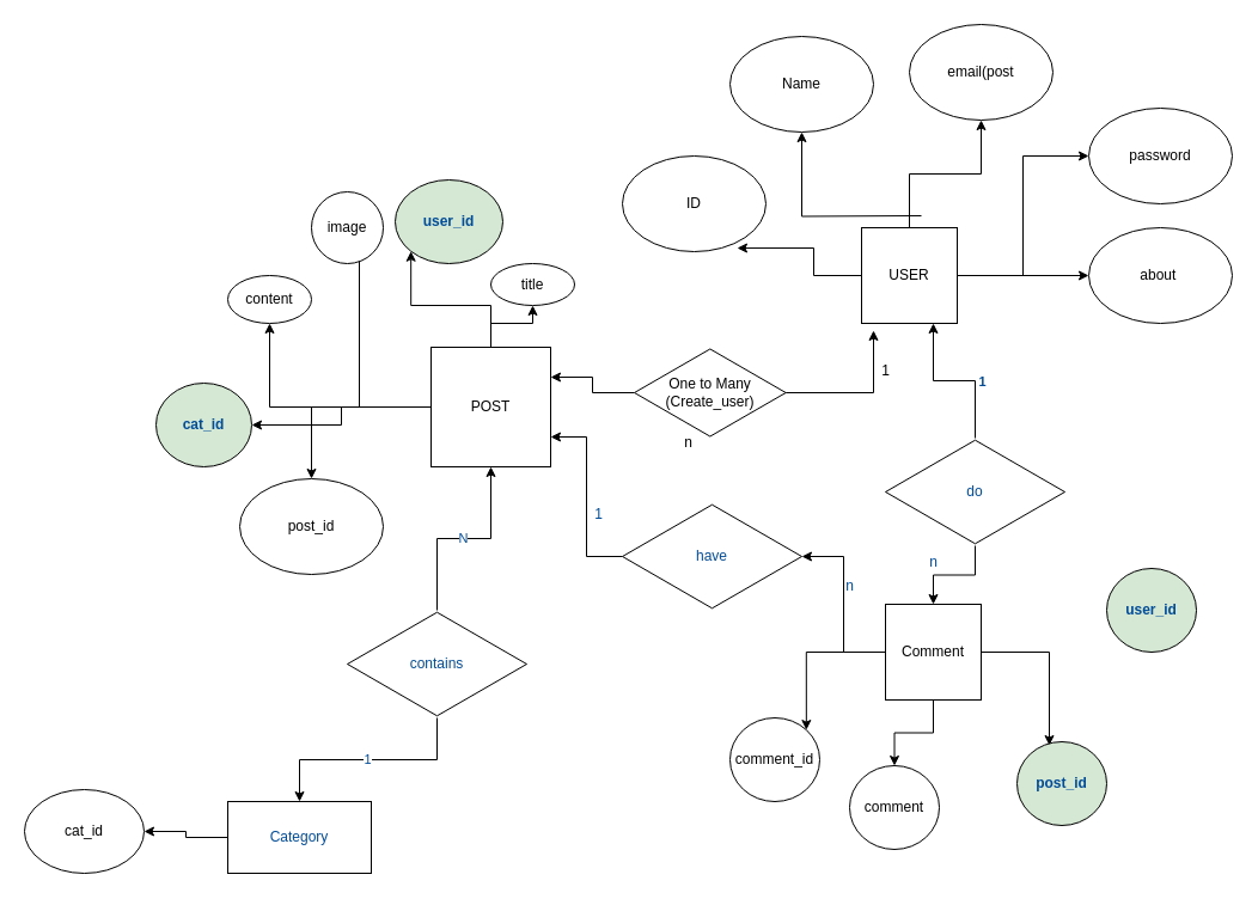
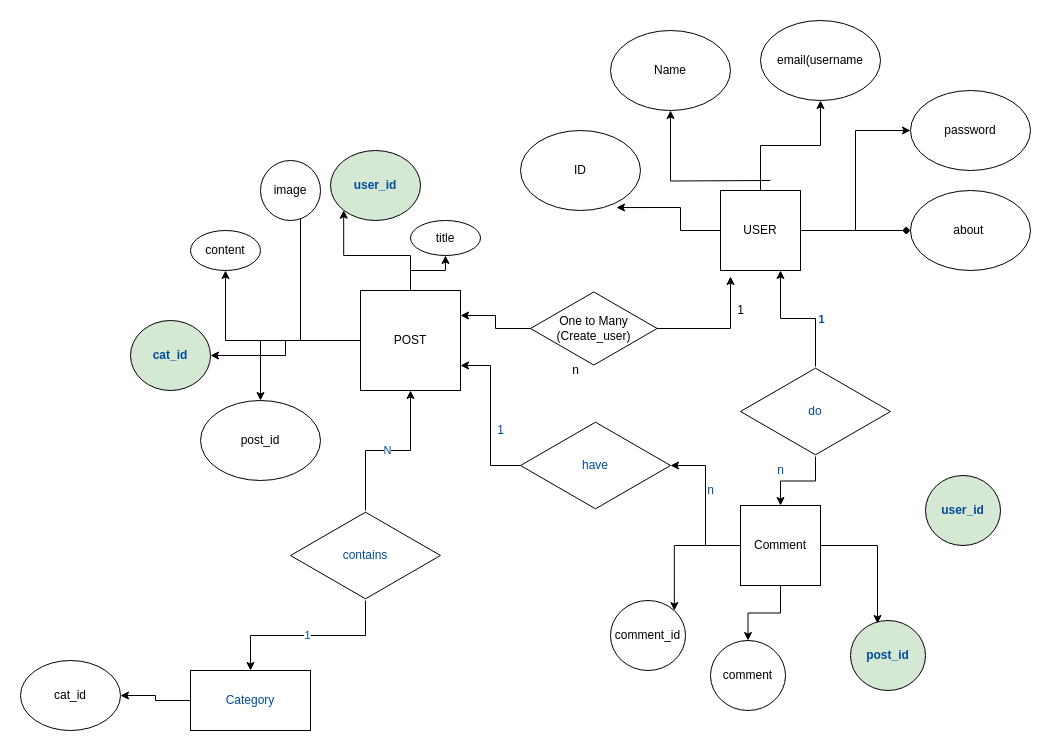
  <mxCell id="0" />
  <mxCell id="1" parent="0" />
  <mxCell id="2" style="edgeStyle=orthogonalEdgeStyle;rounded=0;orthogonalLoop=1;jettySize=auto;html=1;" edge="1" parent="1" target="10"><mxGeometry relative="1" as="geometry"><mxPoint x="770" y="180" as="sourcePoint" /></mxGeometry></mxCell>
  <mxCell id="3" style="edgeStyle=orthogonalEdgeStyle;rounded=0;orthogonalLoop=1;jettySize=auto;html=1;entryX=0.8;entryY=0.963;entryDx=0;entryDy=0;entryPerimeter=0;" edge="1" parent="1" source="7" target="8"><mxGeometry relative="1" as="geometry" /></mxCell>
  <mxCell id="4" style="edgeStyle=orthogonalEdgeStyle;rounded=0;orthogonalLoop=1;jettySize=auto;html=1;" edge="1" parent="1" source="7" target="11"><mxGeometry relative="1" as="geometry" /></mxCell>
  <mxCell id="5" style="edgeStyle=orthogonalEdgeStyle;rounded=0;orthogonalLoop=1;jettySize=auto;html=1;entryX=0;entryY=0.5;entryDx=0;entryDy=0;" edge="1" parent="1" source="7" target="9"><mxGeometry relative="1" as="geometry" /></mxCell>
- <mxCell id="6" style="edgeStyle=orthogonalEdgeStyle;rounded=0;orthogonalLoop=1;jettySize=auto;html=1;" edge="1" parent="1" source="7" target="12"><mxGeometry relative="1" as="geometry" /></mxCell>
+ <mxCell id="6" style="edgeStyle=orthogonalEdgeStyle;rounded=0;orthogonalLoop=1;jettySize=auto;html=1;endArrow=diamond;" edge="1" parent="1" source="7" target="12"><mxGeometry relative="1" as="geometry" /></mxCell>
  <mxCell id="7" value="USER" style="whiteSpace=wrap;html=1;aspect=fixed;" vertex="1" parent="1"><mxGeometry x="720" y="190" width="80" height="80" as="geometry" /></mxCell>
  <mxCell id="8" value="ID" style="ellipse;whiteSpace=wrap;html=1;" vertex="1" parent="1"><mxGeometry x="520" y="130" width="120" height="80" as="geometry" /></mxCell>
  <mxCell id="9" value="password&lt;span style=&quot;caret-color: rgba(0, 0, 0, 0); color: rgba(0, 0, 0, 0); font-family: monospace; font-size: 0px; text-align: start;&quot;&gt;%3CmxGraphModel%3E%3Croot%3E%3CmxCell%20id%3D%220%22%2F%3E%3CmxCell%20id%3D%221%22%20parent%3D%220%22%2F%3E%3CmxCell%20id%3D%222%22%20value%3D%22%22%20style%3D%22ellipse%3BwhiteSpace%3Dwrap%3Bhtml%3D1%3B%22%20vertex%3D%221%22%20parent%3D%221%22%3E%3CmxGeometry%20x%3D%2220%22%20y%3D%22100%22%20width%3D%22120%22%20height%3D%2280%22%20as%3D%22geometry%22%2F%3E%3C%2FmxCell%3E%3C%2Froot%3E%3C%2FmxGraphModel%3E&lt;/span&gt;" style="ellipse;whiteSpace=wrap;html=1;" vertex="1" parent="1"><mxGeometry x="910" y="90" width="120" height="80" as="geometry" /></mxCell>
  <mxCell id="10" value="Name" style="ellipse;whiteSpace=wrap;html=1;" vertex="1" parent="1"><mxGeometry x="610" y="30" width="120" height="80" as="geometry" /></mxCell>
- <mxCell id="11" value="email(post" style="ellipse;whiteSpace=wrap;html=1;" vertex="1" parent="1"><mxGeometry x="760" y="20" width="120" height="80" as="geometry" /></mxCell>
+ <mxCell id="11" value="email(username" style="ellipse;whiteSpace=wrap;html=1;" vertex="1" parent="1"><mxGeometry x="760" y="20" width="120" height="80" as="geometry" /></mxCell>
  <mxCell id="12" value="about&amp;nbsp;" style="ellipse;whiteSpace=wrap;html=1;" vertex="1" parent="1"><mxGeometry x="910" y="190" width="120" height="80" as="geometry" /></mxCell>
  <mxCell id="13" style="edgeStyle=orthogonalEdgeStyle;rounded=0;orthogonalLoop=1;jettySize=auto;html=1;" edge="1" parent="1" source="19" target="24"><mxGeometry relative="1" as="geometry" /></mxCell>
  <mxCell id="14" style="edgeStyle=orthogonalEdgeStyle;rounded=0;orthogonalLoop=1;jettySize=auto;html=1;" edge="1" parent="1" source="19" target="22"><mxGeometry relative="1" as="geometry" /></mxCell>
  <mxCell id="15" style="edgeStyle=orthogonalEdgeStyle;rounded=0;orthogonalLoop=1;jettySize=auto;html=1;entryX=0;entryY=0.5;entryDx=0;entryDy=0;" edge="1" parent="1" source="19" target="21"><mxGeometry relative="1" as="geometry"><Array as="points"><mxPoint x="300" y="340" /><mxPoint x="300" y="190" /></Array></mxGeometry></mxCell>
  <mxCell id="16" style="edgeStyle=orthogonalEdgeStyle;rounded=0;orthogonalLoop=1;jettySize=auto;html=1;entryX=0;entryY=1;entryDx=0;entryDy=0;" edge="1" parent="1" source="19" target="20"><mxGeometry relative="1" as="geometry" /></mxCell>
  <mxCell id="17" style="edgeStyle=orthogonalEdgeStyle;rounded=0;orthogonalLoop=1;jettySize=auto;html=1;" edge="1" parent="1" source="19" target="23"><mxGeometry relative="1" as="geometry" /></mxCell>
  <mxCell id="18" style="edgeStyle=orthogonalEdgeStyle;rounded=0;orthogonalLoop=1;jettySize=auto;html=1;entryX=1;entryY=0.5;entryDx=0;entryDy=0;fontColor=#004C99;" edge="1" parent="1" source="19" target="55"><mxGeometry relative="1" as="geometry" /></mxCell>
  <mxCell id="19" value="POST" style="whiteSpace=wrap;html=1;aspect=fixed;" vertex="1" parent="1"><mxGeometry x="360" y="290" width="100" height="100" as="geometry" /></mxCell>
  <mxCell id="20" value="&lt;b&gt;&lt;font color=&quot;#004c99&quot;&gt;user_id&lt;/font&gt;&lt;/b&gt;" style="ellipse;whiteSpace=wrap;html=1;fillColor=#D5E8D4;" vertex="1" parent="1"><mxGeometry x="330" y="150" width="90" height="70" as="geometry" /></mxCell>
  <mxCell id="21" value="image" style="ellipse;whiteSpace=wrap;html=1;" vertex="1" parent="1"><mxGeometry x="260" y="160" width="60" height="60" as="geometry" /></mxCell>
  <mxCell id="22" value="content" style="ellipse;whiteSpace=wrap;html=1;" vertex="1" parent="1"><mxGeometry x="190" y="230" width="70" height="40" as="geometry" /></mxCell>
  <mxCell id="23" value="title" style="ellipse;whiteSpace=wrap;html=1;" vertex="1" parent="1"><mxGeometry x="410" y="220" width="70" height="35" as="geometry" /></mxCell>
  <mxCell id="24" value="post_id" style="ellipse;whiteSpace=wrap;html=1;" vertex="1" parent="1"><mxGeometry x="200" y="400" width="120" height="80" as="geometry" /></mxCell>
  <mxCell id="25" style="edgeStyle=orthogonalEdgeStyle;rounded=0;orthogonalLoop=1;jettySize=auto;html=1;entryX=0.125;entryY=1.075;entryDx=0;entryDy=0;entryPerimeter=0;" edge="1" parent="1" source="27" target="7"><mxGeometry relative="1" as="geometry" /></mxCell>
  <mxCell id="26" style="edgeStyle=orthogonalEdgeStyle;rounded=0;orthogonalLoop=1;jettySize=auto;html=1;entryX=1;entryY=0.25;entryDx=0;entryDy=0;" edge="1" parent="1" source="27" target="19"><mxGeometry relative="1" as="geometry" /></mxCell>
  <mxCell id="27" value="One to Many&lt;br&gt;(Create_user)" style="html=1;whiteSpace=wrap;aspect=fixed;shape=isoRectangle;" vertex="1" parent="1"><mxGeometry y="290" width="126.66" height="76" as="geometry" x="530" /></mxCell>
  <mxCell id="28" value="1" style="text;html=1;align=center;verticalAlign=middle;resizable=0;points=[];autosize=1;strokeColor=none;fillColor=none;" vertex="1" parent="1"><mxGeometry x="725" y="295" width="30" height="30" as="geometry" /></mxCell>
  <mxCell id="29" value="n" style="text;html=1;align=center;verticalAlign=middle;resizable=0;points=[];autosize=1;strokeColor=none;fillColor=none;" vertex="1" parent="1"><mxGeometry x="560" y="355" width="30" height="30" as="geometry" /></mxCell>
  <mxCell id="30" style="edgeStyle=orthogonalEdgeStyle;rounded=0;orthogonalLoop=1;jettySize=auto;html=1;" edge="1" parent="1" source="34" target="45"><mxGeometry relative="1" as="geometry"><mxPoint x="660" y="545" as="targetPoint" /></mxGeometry></mxCell>
  <mxCell id="31" style="edgeStyle=orthogonalEdgeStyle;rounded=0;orthogonalLoop=1;jettySize=auto;html=1;entryX=1;entryY=0;entryDx=0;entryDy=0;" edge="1" parent="1" source="34" target="36"><mxGeometry relative="1" as="geometry" /></mxCell>
  <mxCell id="32" style="edgeStyle=orthogonalEdgeStyle;rounded=0;orthogonalLoop=1;jettySize=auto;html=1;" edge="1" parent="1" source="34" target="37"><mxGeometry relative="1" as="geometry" /></mxCell>
  <mxCell id="33" style="edgeStyle=orthogonalEdgeStyle;rounded=0;orthogonalLoop=1;jettySize=auto;html=1;entryX=0.36;entryY=0.043;entryDx=0;entryDy=0;entryPerimeter=0;" edge="1" parent="1" source="34" target="38"><mxGeometry relative="1" as="geometry" /></mxCell>
  <mxCell id="34" value="Comment" style="whiteSpace=wrap;html=1;aspect=fixed;" vertex="1" parent="1"><mxGeometry x="740" y="505" width="80" height="80" as="geometry" /></mxCell>
  <mxCell id="35" value="&lt;b&gt;&lt;font color=&quot;#004c99&quot;&gt;user_id&lt;/font&gt;&lt;/b&gt;" style="ellipse;whiteSpace=wrap;html=1;fillColor=#D5E8D4;" vertex="1" parent="1"><mxGeometry x="925" y="475" width="75" height="70" as="geometry" /></mxCell>
  <mxCell id="36" value="comment_id" style="ellipse;whiteSpace=wrap;html=1;" vertex="1" parent="1"><mxGeometry x="610" y="600" width="75" height="70" as="geometry" /></mxCell>
  <mxCell id="37" value="comment" style="ellipse;whiteSpace=wrap;html=1;" vertex="1" parent="1"><mxGeometry x="710" y="640" width="75" height="70" as="geometry" /></mxCell>
  <mxCell id="38" value="&lt;b&gt;&lt;font color=&quot;#004c99&quot;&gt;post_id&lt;/font&gt;&lt;/b&gt;" style="ellipse;whiteSpace=wrap;html=1;fillColor=#D5E8D4;" vertex="1" parent="1"><mxGeometry x="850" y="620" width="75" height="70" as="geometry" /></mxCell>
  <mxCell id="39" style="edgeStyle=orthogonalEdgeStyle;rounded=0;orthogonalLoop=1;jettySize=auto;html=1;entryX=0.75;entryY=1;entryDx=0;entryDy=0;fontColor=#004C99;" edge="1" parent="1" source="42" target="7"><mxGeometry relative="1" as="geometry" /></mxCell>
  <mxCell id="40" value="&lt;b&gt;1&lt;/b&gt;" style="edgeLabel;html=1;align=center;verticalAlign=middle;resizable=0;points=[];fontColor=#004C99;" vertex="1" connectable="0" parent="39"><mxGeometry x="-0.191" relative="1" as="geometry"><mxPoint x="10" as="offset" /></mxGeometry></mxCell>
  <mxCell id="41" style="edgeStyle=orthogonalEdgeStyle;rounded=0;orthogonalLoop=1;jettySize=auto;html=1;entryX=0.5;entryY=0;entryDx=0;entryDy=0;fontColor=#004C99;" edge="1" parent="1" source="42" target="34"><mxGeometry relative="1" as="geometry" /></mxCell>
  <mxCell id="42" value="do" style="html=1;whiteSpace=wrap;aspect=fixed;shape=isoRectangle;fontColor=#004C99;fillColor=#FFFFFF;" vertex="1" parent="1"><mxGeometry x="740" y="366" width="150" height="90" as="geometry" /></mxCell>
  <mxCell id="43" value="n" style="text;html=1;align=center;verticalAlign=middle;resizable=0;points=[];autosize=1;strokeColor=none;fillColor=none;fontColor=#004C99;" vertex="1" parent="1"><mxGeometry x="765" y="455" width="30" height="30" as="geometry" /></mxCell>
  <mxCell id="44" style="edgeStyle=orthogonalEdgeStyle;rounded=0;orthogonalLoop=1;jettySize=auto;html=1;entryX=1;entryY=0.75;entryDx=0;entryDy=0;fontColor=#004C99;" edge="1" parent="1" source="45" target="19"><mxGeometry relative="1" as="geometry" /></mxCell>
  <mxCell id="45" value="have" style="html=1;whiteSpace=wrap;aspect=fixed;shape=isoRectangle;fontColor=#004C99;fillColor=#FFFFFF;" vertex="1" parent="1"><mxGeometry x="520" y="420" width="150" height="90" as="geometry" /></mxCell>
  <mxCell id="46" value="1&lt;br&gt;" style="text;html=1;align=center;verticalAlign=middle;resizable=0;points=[];autosize=1;strokeColor=none;fillColor=none;fontColor=#004C99;" vertex="1" parent="1"><mxGeometry x="485" y="415" width="30" height="30" as="geometry" /></mxCell>
  <mxCell id="47" value="n" style="text;html=1;align=center;verticalAlign=middle;resizable=0;points=[];autosize=1;strokeColor=none;fillColor=none;fontColor=#004C99;" vertex="1" parent="1"><mxGeometry x="695" y="475" width="30" height="30" as="geometry" /></mxCell>
  <mxCell id="48" style="edgeStyle=orthogonalEdgeStyle;rounded=0;orthogonalLoop=1;jettySize=auto;html=1;entryX=1;entryY=0.5;entryDx=0;entryDy=0;fontColor=#004C99;" edge="1" parent="1" source="49" target="50"><mxGeometry relative="1" as="geometry" /></mxCell>
  <mxCell id="49" value="Category" style="rounded=0;whiteSpace=wrap;html=1;fontColor=#004C99;fillColor=#FFFFFF;" vertex="1" parent="1"><mxGeometry x="190" y="670" width="120" height="60" as="geometry" /></mxCell>
  <mxCell id="50" value="cat_id" style="ellipse;whiteSpace=wrap;html=1;" vertex="1" parent="1"><mxGeometry x="20" y="660" width="100" height="70" as="geometry" /></mxCell>
  <mxCell id="51" value="1&lt;br&gt;" style="edgeStyle=orthogonalEdgeStyle;rounded=0;orthogonalLoop=1;jettySize=auto;html=1;fontColor=#004C99;" edge="1" parent="1" source="54" target="49"><mxGeometry relative="1" as="geometry" /></mxCell>
  <mxCell id="52" style="edgeStyle=orthogonalEdgeStyle;rounded=0;orthogonalLoop=1;jettySize=auto;html=1;entryX=0.5;entryY=1;entryDx=0;entryDy=0;fontColor=#004C99;" edge="1" parent="1" source="54" target="19"><mxGeometry relative="1" as="geometry" /></mxCell>
  <mxCell id="53" value="N&lt;br&gt;" style="edgeLabel;html=1;align=center;verticalAlign=middle;resizable=0;points=[];fontColor=#004C99;" vertex="1" connectable="0" parent="52"><mxGeometry x="-0.018" y="1" relative="1" as="geometry"><mxPoint as="offset" /></mxGeometry></mxCell>
  <mxCell id="54" value="contains" style="html=1;whiteSpace=wrap;aspect=fixed;shape=isoRectangle;fontColor=#004C99;fillColor=#FFFFFF;" vertex="1" parent="1"><mxGeometry x="290" y="510" width="150" height="90" as="geometry" /></mxCell>
  <mxCell id="55" value="&lt;b&gt;&lt;font color=&quot;#004c99&quot;&gt;cat_id&lt;/font&gt;&lt;/b&gt;" style="ellipse;whiteSpace=wrap;html=1;fillColor=#D5E8D4;" vertex="1" parent="1"><mxGeometry x="130" y="320" width="80" height="70" as="geometry" /></mxCell>
